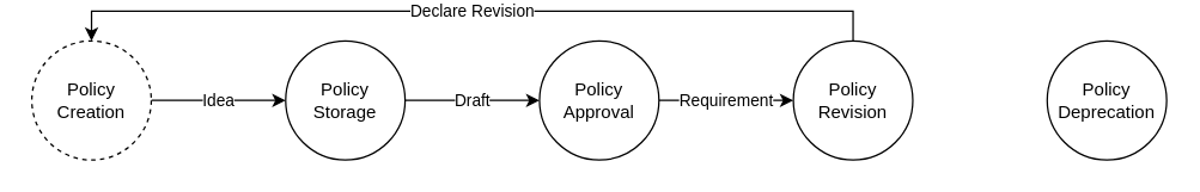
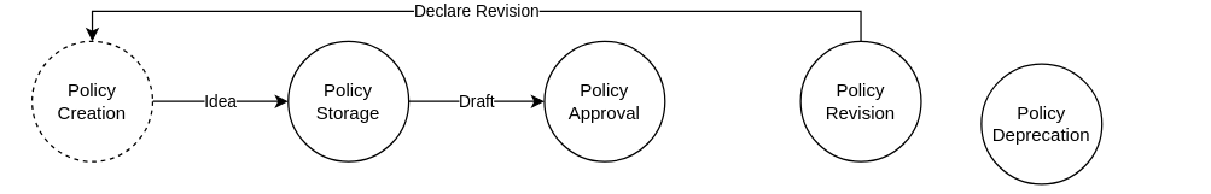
  <mxCell id="0" />
  <mxCell id="1" parent="0" />
  <mxCell id="2" value="Idea" style="edgeStyle=orthogonalEdgeStyle;rounded=0;orthogonalLoop=1;jettySize=auto;html=1;" edge="1" parent="1" source="3" target="5"><mxGeometry relative="1" as="geometry" /></mxCell>
  <mxCell id="3" value="Policy&lt;br&gt;Creation" style="ellipse;whiteSpace=wrap;html=1;aspect=fixed;dashed=1;" vertex="1" parent="1"><mxGeometry x="20" y="20" width="80" height="80" as="geometry" /></mxCell>
  <mxCell id="4" value="Draft" style="edgeStyle=orthogonalEdgeStyle;rounded=0;orthogonalLoop=1;jettySize=auto;html=1;" edge="1" parent="1" source="5" target="7"><mxGeometry relative="1" as="geometry" /></mxCell>
  <mxCell id="5" value="Policy&lt;br&gt;Storage" style="ellipse;whiteSpace=wrap;html=1;aspect=fixed;" vertex="1" parent="1"><mxGeometry x="190" y="20" width="80" height="80" as="geometry" /></mxCell>
- <mxCell id="6" value="Requirement" style="edgeStyle=orthogonalEdgeStyle;rounded=0;orthogonalLoop=1;jettySize=auto;html=1;" edge="1" parent="1" source="7" target="9"><mxGeometry relative="1" as="geometry" /></mxCell>
  <mxCell id="7" value="Policy&lt;br&gt;Approval" style="ellipse;whiteSpace=wrap;html=1;aspect=fixed;" vertex="1" parent="1"><mxGeometry x="360" y="20" width="80" height="80" as="geometry" /></mxCell>
  <mxCell id="8" value="Declare Revision" style="edgeStyle=orthogonalEdgeStyle;rounded=0;orthogonalLoop=1;jettySize=auto;html=1;exitX=0.5;exitY=0;exitDx=0;exitDy=0;entryX=0.5;entryY=0;entryDx=0;entryDy=0;" edge="1" parent="1" source="9" target="3"><mxGeometry relative="1" as="geometry" /></mxCell>
  <mxCell id="9" value="Policy&lt;br&gt;Revision" style="ellipse;whiteSpace=wrap;html=1;aspect=fixed;" vertex="1" parent="1"><mxGeometry x="530" y="20" width="80" height="80" as="geometry" /></mxCell>
- <mxCell id="10" value="Policy&lt;br&gt;Deprecation" style="ellipse;whiteSpace=wrap;html=1;aspect=fixed;" vertex="1" parent="1"><mxGeometry x="700" y="20" width="80" height="80" as="geometry" /></mxCell>
+ <mxCell id="10" value="Policy&lt;br&gt;Deprecation" style="ellipse;whiteSpace=wrap;html=1;aspect=fixed;" vertex="1" parent="1"><mxGeometry x="650" y="35" width="80" height="80" as="geometry" /></mxCell>
